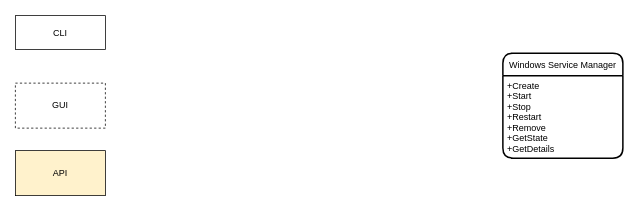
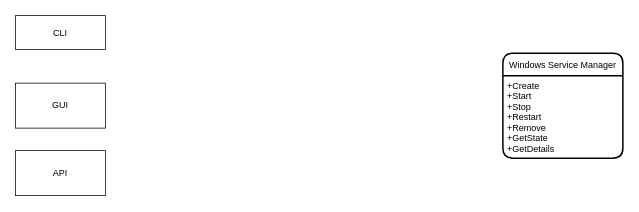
  <mxCell id="0" />
  <mxCell id="1" parent="0" />
  <mxCell id="2" value="CLI" style="rounded=0;whiteSpace=wrap;html=1;" vertex="1" parent="1"><mxGeometry x="20" y="20" width="120" height="45" as="geometry" /></mxCell>
- <mxCell id="3" value="GUI" style="rounded=0;whiteSpace=wrap;html=1;dashed=1;" vertex="1" parent="1"><mxGeometry x="20" y="110" width="120" height="60" as="geometry" /></mxCell>
- <mxCell id="4" value="API" style="rounded=0;whiteSpace=wrap;html=1;fillColor=#fff2cc;" vertex="1" parent="1"><mxGeometry x="20" y="200" width="120" height="60" as="geometry" /></mxCell>
+ <mxCell id="3" value="GUI" style="rounded=0;whiteSpace=wrap;html=1;" vertex="1" parent="1"><mxGeometry x="20" y="110" width="120" height="60" as="geometry" /></mxCell>
+ <mxCell id="4" value="API" style="rounded=0;whiteSpace=wrap;html=1;" vertex="1" parent="1"><mxGeometry x="20" y="200" width="120" height="60" as="geometry" /></mxCell>
  <mxCell id="5" value="Windows Service Manager" style="swimlane;childLayout=stackLayout;horizontal=1;startSize=30;horizontalStack=0;rounded=1;fontSize=12;fontStyle=0;strokeWidth=2;resizeParent=0;resizeLast=1;shadow=0;dashed=0;align=center;" vertex="1" parent="1"><mxGeometry x="670" y="70" width="160" height="140" as="geometry" /></mxCell>
  <mxCell id="6" value="+Create&#10;+Start&#10;+Stop&#10;+Restart&#10;+Remove&#10;+GetState&#10;+GetDetails" style="align=left;strokeColor=none;fillColor=none;spacingLeft=4;fontSize=12;verticalAlign=top;resizable=0;rotatable=0;part=1;" vertex="1" parent="5"><mxGeometry y="30" width="160" height="110" as="geometry" /></mxCell>
